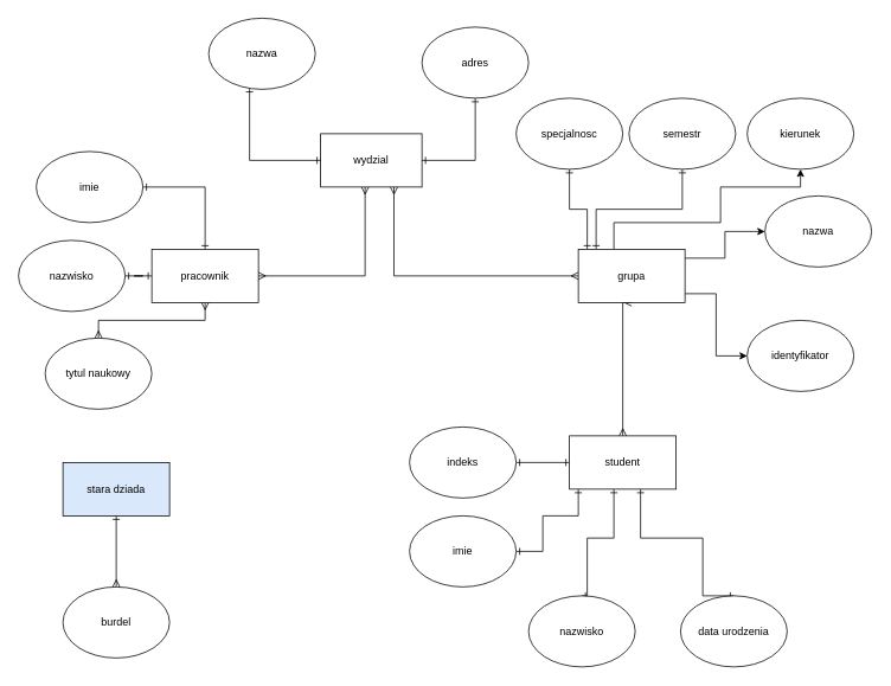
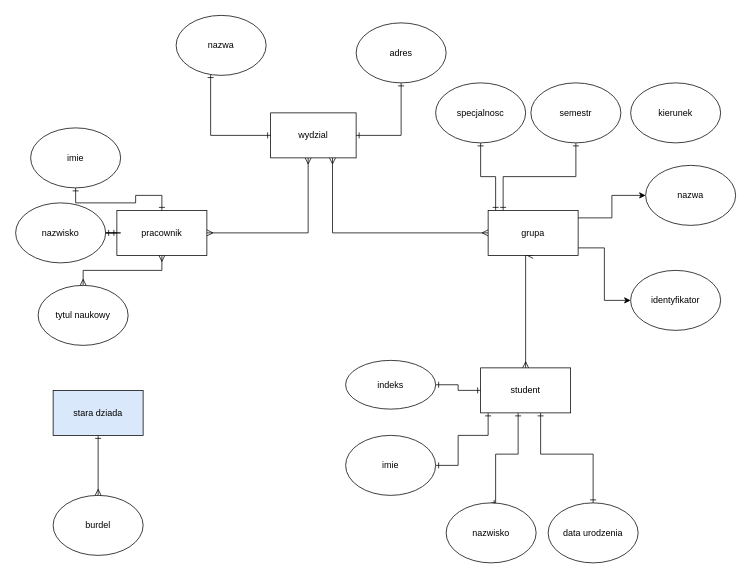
  <mxCell id="0" />
  <mxCell id="1" parent="0" />
- <mxCell id="2" value="pracownik" style="rounded=0;whiteSpace=wrap;html=1;" vertex="1" parent="1"><mxGeometry x="170" y="280" width="120" height="60" as="geometry" /></mxCell>
+ <mxCell id="2" value="pracownik" style="rounded=0;whiteSpace=wrap;html=1;" vertex="1" parent="1"><mxGeometry x="155" y="280" width="120" height="60" as="geometry" /></mxCell>
  <mxCell id="3" style="edgeStyle=orthogonalEdgeStyle;rounded=0;orthogonalLoop=1;jettySize=auto;html=1;entryX=0.5;entryY=0;entryDx=0;entryDy=0;startArrow=ERone;startFill=0;endArrow=ERone;endFill=0;" edge="1" parent="1" source="4" target="2"><mxGeometry relative="1" as="geometry"><mxPoint x="230" y="270" as="targetPoint" /></mxGeometry></mxCell>
  <mxCell id="4" value="imie" style="ellipse;whiteSpace=wrap;html=1;" vertex="1" parent="1"><mxGeometry x="40" y="170" width="120" height="80" as="geometry" /></mxCell>
  <mxCell id="5" style="edgeStyle=orthogonalEdgeStyle;rounded=0;orthogonalLoop=1;jettySize=auto;html=1;entryX=0;entryY=0.5;entryDx=0;entryDy=0;endArrow=ERone;endFill=0;startArrow=ERone;startFill=0;" edge="1" parent="1" source="6" target="2"><mxGeometry relative="1" as="geometry" /></mxCell>
  <mxCell id="6" value="nazwisko" style="ellipse;whiteSpace=wrap;html=1;" vertex="1" parent="1"><mxGeometry x="20" y="270" width="120" height="80" as="geometry" /></mxCell>
  <mxCell id="7" style="edgeStyle=orthogonalEdgeStyle;rounded=0;orthogonalLoop=1;jettySize=auto;html=1;exitX=0.5;exitY=0;exitDx=0;exitDy=0;startArrow=ERmany;startFill=0;endArrow=ERmany;endFill=0;" edge="1" parent="1" source="8" target="2"><mxGeometry relative="1" as="geometry" /></mxCell>
  <mxCell id="8" value="tytul naukowy" style="ellipse;whiteSpace=wrap;html=1;" vertex="1" parent="1"><mxGeometry x="50" y="380" width="120" height="80" as="geometry" /></mxCell>
  <mxCell id="9" style="edgeStyle=orthogonalEdgeStyle;rounded=0;orthogonalLoop=1;jettySize=auto;html=1;entryX=1;entryY=0.5;entryDx=0;entryDy=0;startArrow=ERmany;startFill=0;endArrow=ERmany;endFill=0;" edge="1" parent="1" source="10" target="2"><mxGeometry relative="1" as="geometry"><Array as="points"><mxPoint x="410" y="310" /></Array></mxGeometry></mxCell>
  <mxCell id="10" value="wydzial" style="rounded=0;whiteSpace=wrap;html=1;" vertex="1" parent="1"><mxGeometry x="360" y="150" width="114" height="60" as="geometry" /></mxCell>
  <mxCell id="11" style="edgeStyle=orthogonalEdgeStyle;rounded=0;orthogonalLoop=1;jettySize=auto;html=1;entryX=0;entryY=0.5;entryDx=0;entryDy=0;startArrow=ERone;startFill=0;endArrow=ERone;endFill=0;" edge="1" parent="1" source="12" target="10"><mxGeometry relative="1" as="geometry"><Array as="points"><mxPoint x="280" y="180" /></Array></mxGeometry></mxCell>
  <mxCell id="12" value="nazwa" style="ellipse;whiteSpace=wrap;html=1;" vertex="1" parent="1"><mxGeometry x="234" y="20" width="120" height="80" as="geometry" /></mxCell>
  <mxCell id="13" style="edgeStyle=orthogonalEdgeStyle;rounded=0;orthogonalLoop=1;jettySize=auto;html=1;entryX=1;entryY=0.5;entryDx=0;entryDy=0;endArrow=ERone;endFill=0;startArrow=ERone;startFill=0;" edge="1" parent="1" source="14" target="10"><mxGeometry relative="1" as="geometry" /></mxCell>
  <mxCell id="14" value="adres" style="ellipse;whiteSpace=wrap;html=1;" vertex="1" parent="1"><mxGeometry x="474" y="30" width="120" height="80" as="geometry" /></mxCell>
  <mxCell id="15" style="edgeStyle=orthogonalEdgeStyle;rounded=0;orthogonalLoop=1;jettySize=auto;html=1;entryX=0.5;entryY=1;entryDx=0;entryDy=0;startArrow=ERmany;startFill=0;endArrow=ERmany;endFill=0;" edge="1" parent="1" source="20" target="27"><mxGeometry relative="1" as="geometry"><mxPoint x="690" y="370" as="targetPoint" /><Array as="points"><mxPoint x="700" y="340" /></Array></mxGeometry></mxCell>
  <mxCell id="16" style="edgeStyle=orthogonalEdgeStyle;rounded=0;orthogonalLoop=1;jettySize=auto;html=1;entryX=1;entryY=0.5;entryDx=0;entryDy=0;startArrow=ERone;startFill=0;endArrow=ERone;endFill=0;" edge="1" parent="1" source="20" target="28"><mxGeometry relative="1" as="geometry"><mxPoint x="590" y="520" as="targetPoint" /></mxGeometry></mxCell>
  <mxCell id="17" style="edgeStyle=orthogonalEdgeStyle;rounded=0;orthogonalLoop=1;jettySize=auto;html=1;entryX=0.5;entryY=0;entryDx=0;entryDy=0;startArrow=ERone;startFill=0;endArrow=ERone;endFill=0;" edge="1" parent="1" source="20" target="32"><mxGeometry relative="1" as="geometry"><mxPoint x="760" y="650" as="targetPoint" /><Array as="points"><mxPoint x="720" y="605" /><mxPoint x="790" y="605" /></Array></mxGeometry></mxCell>
  <mxCell id="18" style="edgeStyle=orthogonalEdgeStyle;rounded=0;orthogonalLoop=1;jettySize=auto;html=1;entryX=0.5;entryY=0;entryDx=0;entryDy=0;startArrow=ERone;startFill=0;endArrow=ERone;endFill=0;" edge="1" parent="1" source="20" target="30"><mxGeometry relative="1" as="geometry"><Array as="points"><mxPoint x="690" y="605" /><mxPoint x="660" y="605" /><mxPoint x="660" y="670" /></Array></mxGeometry></mxCell>
  <mxCell id="19" style="edgeStyle=orthogonalEdgeStyle;rounded=0;orthogonalLoop=1;jettySize=auto;html=1;entryX=1;entryY=0.5;entryDx=0;entryDy=0;startArrow=ERone;startFill=0;endArrow=ERone;endFill=0;" edge="1" parent="1" source="20" target="29"><mxGeometry relative="1" as="geometry"><Array as="points"><mxPoint x="650" y="580" /><mxPoint x="610" y="580" /><mxPoint x="610" y="620" /></Array></mxGeometry></mxCell>
  <mxCell id="20" value="student" style="rounded=0;whiteSpace=wrap;html=1;" vertex="1" parent="1"><mxGeometry x="640" y="490" width="120" height="60" as="geometry" /></mxCell>
  <mxCell id="21" style="edgeStyle=orthogonalEdgeStyle;rounded=0;orthogonalLoop=1;jettySize=auto;html=1;entryX=0.5;entryY=1;entryDx=0;entryDy=0;endArrow=ERmany;endFill=0;startArrow=ERmany;startFill=0;exitX=0;exitY=0.5;exitDx=0;exitDy=0;" edge="1" parent="1" source="27"><mxGeometry relative="1" as="geometry"><mxPoint x="640" y="320" as="sourcePoint" /><mxPoint x="442.5" y="210" as="targetPoint" /><Array as="points"><mxPoint x="443" y="310" /></Array></mxGeometry></mxCell>
  <mxCell id="22" style="edgeStyle=orthogonalEdgeStyle;rounded=0;orthogonalLoop=1;jettySize=auto;html=1;entryX=0.5;entryY=1;entryDx=0;entryDy=0;startArrow=ERone;startFill=0;endArrow=ERone;endFill=0;" edge="1" parent="1" source="27" target="36"><mxGeometry relative="1" as="geometry"><mxPoint x="630" y="200" as="targetPoint" /><Array as="points"><mxPoint x="660" y="235" /><mxPoint x="640" y="235" /></Array></mxGeometry></mxCell>
  <mxCell id="23" style="edgeStyle=orthogonalEdgeStyle;rounded=0;orthogonalLoop=1;jettySize=auto;html=1;entryX=0.5;entryY=1;entryDx=0;entryDy=0;startArrow=ERone;startFill=0;endArrow=ERone;endFill=0;" edge="1" parent="1" source="27" target="35"><mxGeometry relative="1" as="geometry"><mxPoint x="760" y="200" as="targetPoint" /><Array as="points"><mxPoint x="670" y="235" /><mxPoint x="767" y="235" /></Array></mxGeometry></mxCell>
- <mxCell id="24" style="edgeStyle=orthogonalEdgeStyle;rounded=0;orthogonalLoop=1;jettySize=auto;html=1;" edge="1" parent="1" source="27" target="34"><mxGeometry relative="1" as="geometry"><Array as="points"><mxPoint x="690" y="250" /><mxPoint x="810" y="250" /><mxPoint x="810" y="210" /><mxPoint x="900" y="210" /></Array></mxGeometry></mxCell>
  <mxCell id="25" style="edgeStyle=orthogonalEdgeStyle;rounded=0;orthogonalLoop=1;jettySize=auto;html=1;" edge="1" parent="1" source="27" target="33"><mxGeometry relative="1" as="geometry"><Array as="points"><mxPoint x="815" y="290" /><mxPoint x="815" y="260" /></Array></mxGeometry></mxCell>
  <mxCell id="26" style="edgeStyle=orthogonalEdgeStyle;rounded=0;orthogonalLoop=1;jettySize=auto;html=1;entryX=0;entryY=0.5;entryDx=0;entryDy=0;" edge="1" parent="1" source="27" target="31"><mxGeometry relative="1" as="geometry"><Array as="points"><mxPoint x="805" y="330" /><mxPoint x="805" y="400" /></Array></mxGeometry></mxCell>
  <mxCell id="27" value="grupa" style="rounded=0;whiteSpace=wrap;html=1;" vertex="1" parent="1"><mxGeometry x="650" y="280" width="120" height="60" as="geometry" /></mxCell>
- <mxCell id="28" value="indeks" style="ellipse;whiteSpace=wrap;html=1;" vertex="1" parent="1"><mxGeometry x="460" y="480" width="120" height="80" as="geometry" /></mxCell>
+ <mxCell id="28" value="indeks" style="ellipse;whiteSpace=wrap;html=1;" vertex="1" parent="1"><mxGeometry x="460" y="480" width="120" height="65" as="geometry" /></mxCell>
  <mxCell id="29" value="imie" style="ellipse;whiteSpace=wrap;html=1;" vertex="1" parent="1"><mxGeometry x="460" y="580" width="120" height="80" as="geometry" /></mxCell>
  <mxCell id="30" value="nazwisko" style="ellipse;whiteSpace=wrap;html=1;" vertex="1" parent="1"><mxGeometry x="594" y="670" width="120" height="80" as="geometry" /></mxCell>
  <mxCell id="31" value="identyfikator" style="ellipse;whiteSpace=wrap;html=1;" vertex="1" parent="1"><mxGeometry x="840" y="360" width="120" height="80" as="geometry" /></mxCell>
- <mxCell id="32" value="data urodzenia" style="ellipse;whiteSpace=wrap;html=1;" vertex="1" parent="1"><mxGeometry x="765" y="670" width="120" height="80" as="geometry" /></mxCell>
+ <mxCell id="32" value="data urodzenia" style="ellipse;whiteSpace=wrap;html=1;" vertex="1" parent="1"><mxGeometry x="730" y="670" width="120" height="80" as="geometry" /></mxCell>
  <mxCell id="33" value="nazwa" style="ellipse;whiteSpace=wrap;html=1;" vertex="1" parent="1"><mxGeometry x="860" y="220" width="120" height="80" as="geometry" /></mxCell>
  <mxCell id="34" value="kierunek" style="ellipse;whiteSpace=wrap;html=1;" vertex="1" parent="1"><mxGeometry x="840" y="110" width="120" height="80" as="geometry" /></mxCell>
  <mxCell id="35" value="semestr" style="ellipse;whiteSpace=wrap;html=1;" vertex="1" parent="1"><mxGeometry x="707" y="110" width="120" height="80" as="geometry" /></mxCell>
  <mxCell id="36" value="specjalnosc" style="ellipse;whiteSpace=wrap;html=1;" vertex="1" parent="1"><mxGeometry x="580" y="110" width="120" height="80" as="geometry" /></mxCell>
  <mxCell id="37" value="" style="edgeStyle=orthogonalEdgeStyle;rounded=0;orthogonalLoop=1;jettySize=auto;html=1;startArrow=ERone;startFill=0;endArrow=ERmany;endFill=0;" edge="1" parent="1" source="38" target="39"><mxGeometry relative="1" as="geometry"><Array as="points"><mxPoint x="130" y="650" /><mxPoint x="130" y="650" /></Array></mxGeometry></mxCell>
  <mxCell id="38" value="stara dziada" style="rounded=0;whiteSpace=wrap;html=1;fillColor=#dae8fc;" vertex="1" parent="1"><mxGeometry x="70" y="520" width="120" height="60" as="geometry" /></mxCell>
  <mxCell id="39" value="burdel" style="ellipse;whiteSpace=wrap;html=1;" vertex="1" parent="1"><mxGeometry x="70" y="660" width="120" height="80" as="geometry" /></mxCell>
